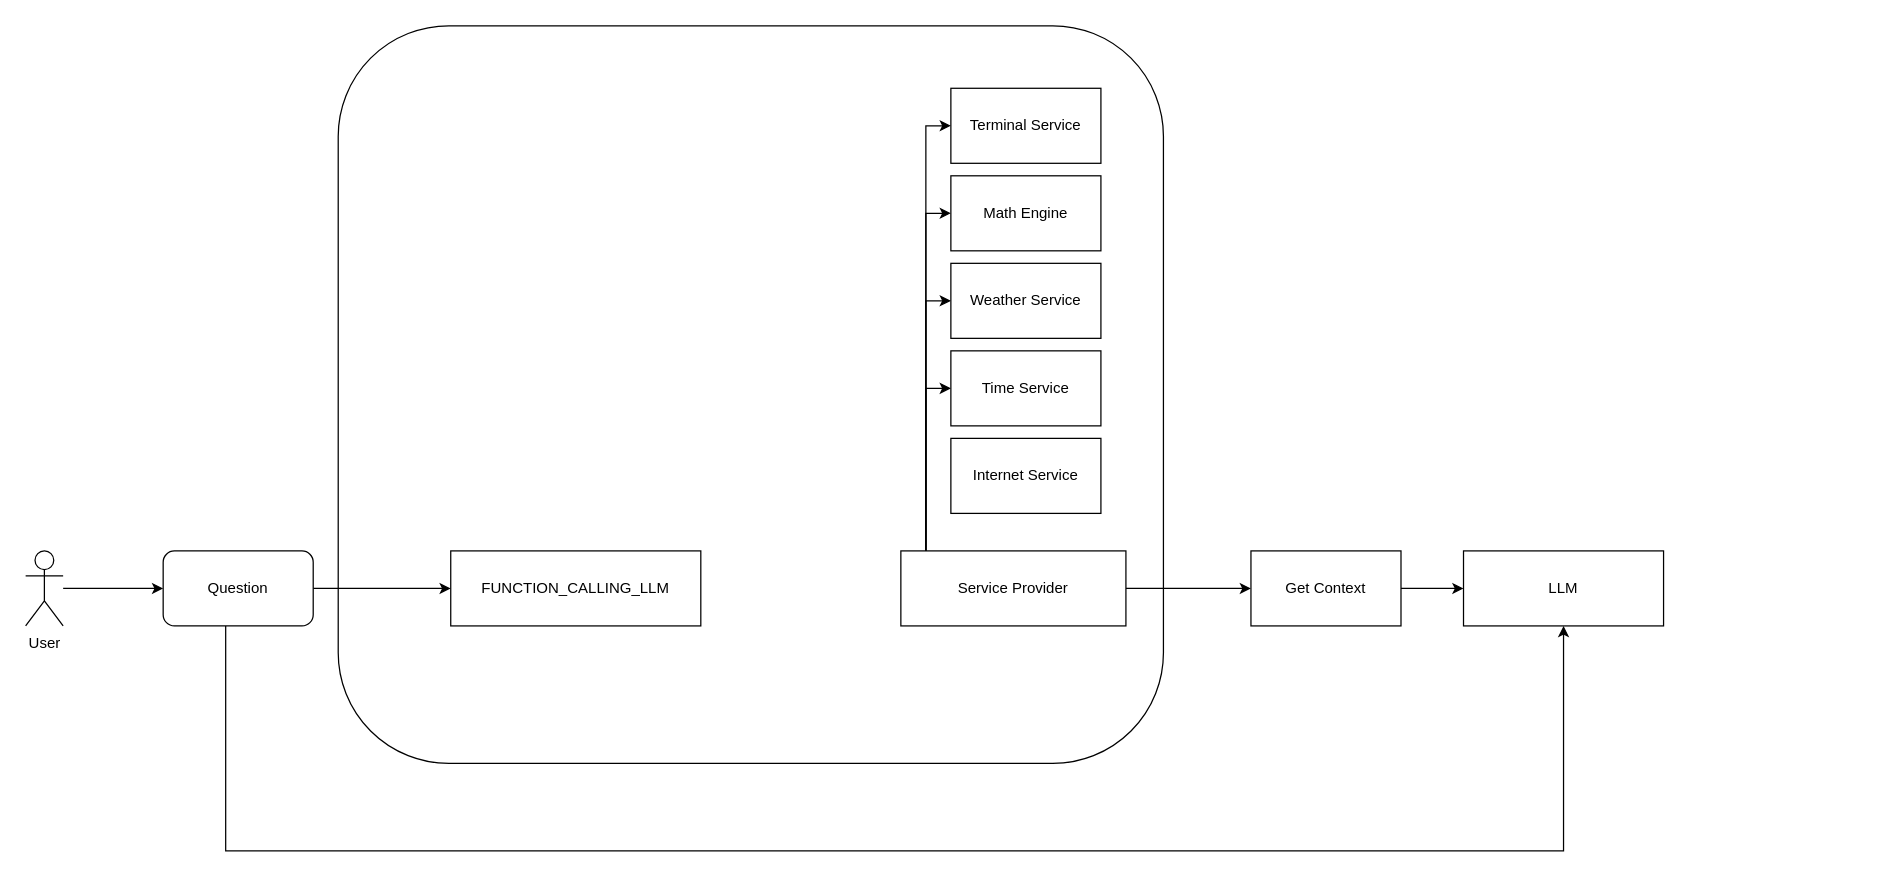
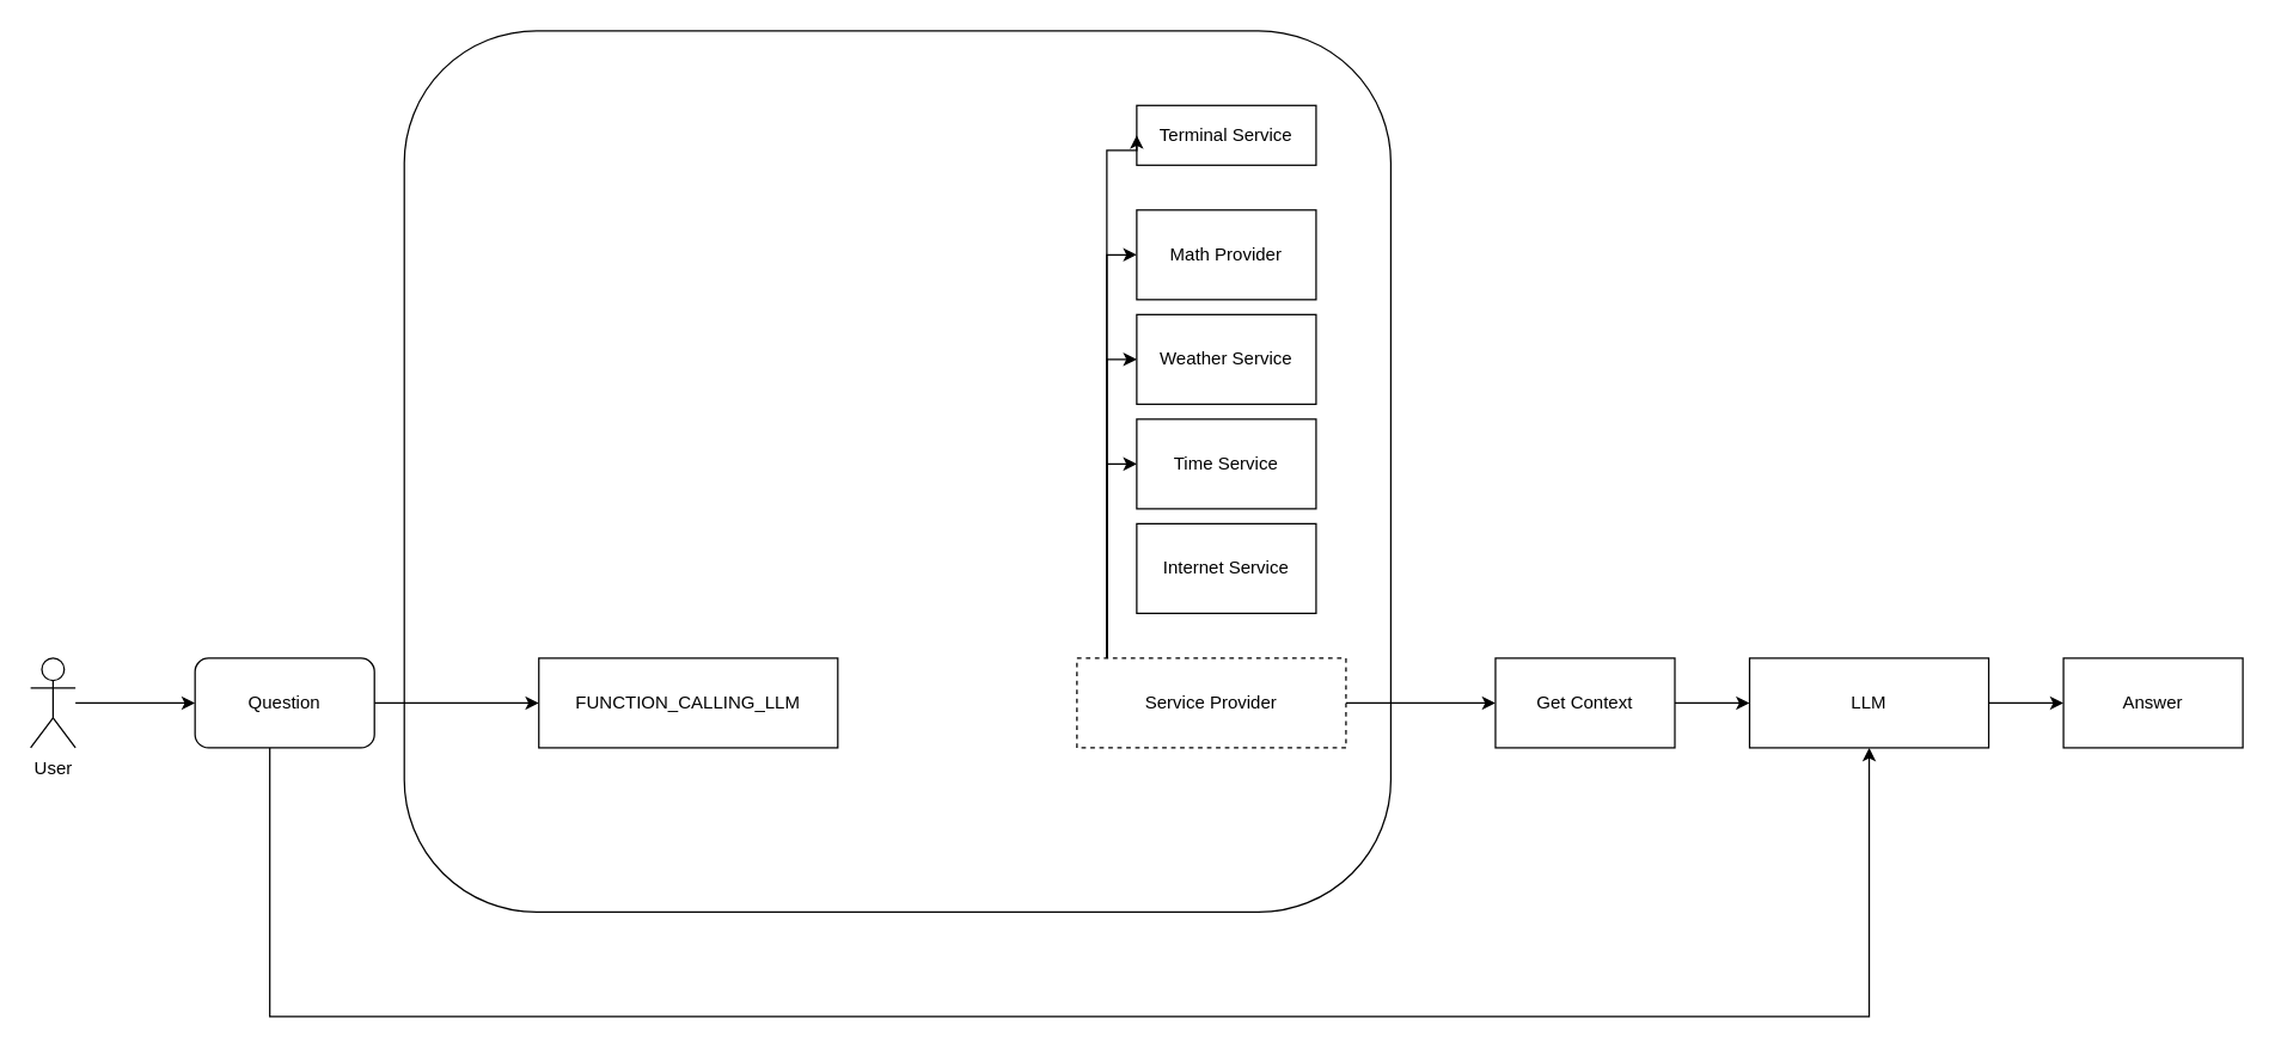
  <mxCell id="0" />
  <mxCell id="1" parent="0" />
  <mxCell id="2" value="" style="rounded=1;whiteSpace=wrap;html=1;fillColor=none;" parent="1" vertex="1"><mxGeometry x="270" width="660" height="590" as="geometry" y="20" /></mxCell>
  <mxCell id="3" value="FUNCTION_CALLING_LLM" style="rounded=0;whiteSpace=wrap;html=1;" parent="1" vertex="1"><mxGeometry x="360" y="440" width="200" height="60" as="geometry" /></mxCell>
  <mxCell id="4" style="edgeStyle=orthogonalEdgeStyle;rounded=0;orthogonalLoop=1;jettySize=auto;html=1;entryX=0;entryY=0.5;entryDx=0;entryDy=0;" parent="1" source="5" target="7" edge="1"><mxGeometry relative="1" as="geometry" /></mxCell>
  <mxCell id="5" value="User" style="shape=umlActor;verticalLabelPosition=bottom;verticalAlign=top;html=1;outlineConnect=0;" parent="1" vertex="1"><mxGeometry x="20" y="440" width="30" height="60" as="geometry" /></mxCell>
  <mxCell id="6" style="edgeStyle=orthogonalEdgeStyle;rounded=0;orthogonalLoop=1;jettySize=auto;html=1;entryX=0;entryY=0.5;entryDx=0;entryDy=0;" parent="1" source="7" target="3" edge="1"><mxGeometry relative="1" as="geometry" /></mxCell>
  <mxCell id="7" value="Question" style="rounded=1;whiteSpace=wrap;html=1;" parent="1" vertex="1"><mxGeometry x="130" y="440" width="120" height="60" as="geometry" /></mxCell>
  <mxCell id="8" value="Internet Service" style="whiteSpace=wrap;html=1;rounded=0;" parent="1" vertex="1"><mxGeometry x="760" y="350" width="120" height="60" as="geometry" /></mxCell>
  <mxCell id="9" value="Weather Service" style="whiteSpace=wrap;html=1;rounded=0;" parent="1" vertex="1"><mxGeometry x="760" y="210" width="120" height="60" as="geometry" /></mxCell>
  <mxCell id="10" value="Time Service" style="whiteSpace=wrap;html=1;rounded=0;" parent="1" vertex="1"><mxGeometry x="760" y="280" width="120" height="60" as="geometry" /></mxCell>
- <mxCell id="11" value="Terminal Service" style="whiteSpace=wrap;html=1;rounded=0;" parent="1" vertex="1"><mxGeometry x="760" y="70" width="120" height="60" as="geometry" /></mxCell>
+ <mxCell id="11" value="Terminal Service" style="whiteSpace=wrap;html=1;rounded=0;" parent="1" vertex="1"><mxGeometry x="760" y="70" width="120" height="40" as="geometry" /></mxCell>
  <mxCell id="12" value="" style="edgeStyle=orthogonalEdgeStyle;rounded=0;orthogonalLoop=1;jettySize=auto;html=1;" parent="1" source="17" target="19" edge="1"><mxGeometry relative="1" as="geometry" /></mxCell>
  <mxCell id="13" style="edgeStyle=orthogonalEdgeStyle;rounded=0;orthogonalLoop=1;jettySize=auto;html=1;entryX=0;entryY=0.5;entryDx=0;entryDy=0;" parent="1" source="17" target="10" edge="1"><mxGeometry relative="1" as="geometry"><Array as="points"><mxPoint x="740" y="310" /></Array></mxGeometry></mxCell>
  <mxCell id="14" style="edgeStyle=orthogonalEdgeStyle;rounded=0;orthogonalLoop=1;jettySize=auto;html=1;entryX=0;entryY=0.5;entryDx=0;entryDy=0;" parent="1" source="17" target="9" edge="1"><mxGeometry relative="1" as="geometry"><Array as="points"><mxPoint x="740" y="240" /></Array></mxGeometry></mxCell>
  <mxCell id="15" style="edgeStyle=orthogonalEdgeStyle;rounded=0;orthogonalLoop=1;jettySize=auto;html=1;entryX=0;entryY=0.5;entryDx=0;entryDy=0;" parent="1" source="17" target="11" edge="1"><mxGeometry relative="1" as="geometry"><Array as="points"><mxPoint x="740" y="100" /></Array></mxGeometry></mxCell>
  <mxCell id="16" style="edgeStyle=orthogonalEdgeStyle;rounded=0;orthogonalLoop=1;jettySize=auto;html=1;" edge="1" parent="1" source="17" target="24"><mxGeometry relative="1" as="geometry"><Array as="points"><mxPoint x="740" y="170" /></Array></mxGeometry></mxCell>
- <mxCell id="17" value="Service Provider" style="rounded=0;whiteSpace=wrap;html=1;" parent="1" vertex="1"><mxGeometry x="720" y="440" width="180" height="60" as="geometry" /></mxCell>
+ <mxCell id="17" value="Service Provider" style="rounded=0;whiteSpace=wrap;html=1;dashed=1;" parent="1" vertex="1"><mxGeometry x="720" y="440" width="180" height="60" as="geometry" /></mxCell>
  <mxCell id="18" style="edgeStyle=orthogonalEdgeStyle;rounded=0;orthogonalLoop=1;jettySize=auto;html=1;entryX=0;entryY=0.5;entryDx=0;entryDy=0;" parent="1" source="19" target="21" edge="1"><mxGeometry relative="1" as="geometry" /></mxCell>
  <mxCell id="19" value="Get Context" style="whiteSpace=wrap;html=1;rounded=0;" parent="1" vertex="1"><mxGeometry x="1000" y="440" width="120" height="60" as="geometry" /></mxCell>
+ <mxCell id="20" value="" style="edgeStyle=orthogonalEdgeStyle;rounded=0;orthogonalLoop=1;jettySize=auto;html=1;" parent="1" source="21" target="23" edge="1"><mxGeometry relative="1" as="geometry" /></mxCell>
  <mxCell id="21" value="LLM" style="rounded=0;whiteSpace=wrap;html=1;" parent="1" vertex="1"><mxGeometry x="1170" y="440" width="160" height="60" as="geometry" /></mxCell>
  <mxCell id="22" style="edgeStyle=orthogonalEdgeStyle;rounded=0;orthogonalLoop=1;jettySize=auto;html=1;entryX=0.5;entryY=1;entryDx=0;entryDy=0;" parent="1" source="7" target="21" edge="1"><mxGeometry relative="1" as="geometry"><Array as="points"><mxPoint x="180" y="680" /><mxPoint x="1250" y="680" /></Array></mxGeometry></mxCell>
- <mxCell id="24" value="Math Engine" style="whiteSpace=wrap;html=1;rounded=0;" vertex="1" parent="1"><mxGeometry x="760" y="140" width="120" height="60" as="geometry" /></mxCell>
+ <mxCell id="23" value="Answer" style="whiteSpace=wrap;html=1;rounded=0;" parent="1" vertex="1"><mxGeometry x="1380" y="440" width="120" height="60" as="geometry" /></mxCell>
+ <mxCell id="24" value="Math Provider" style="whiteSpace=wrap;html=1;rounded=0;" vertex="1" parent="1"><mxGeometry x="760" y="140" width="120" height="60" as="geometry" /></mxCell>
